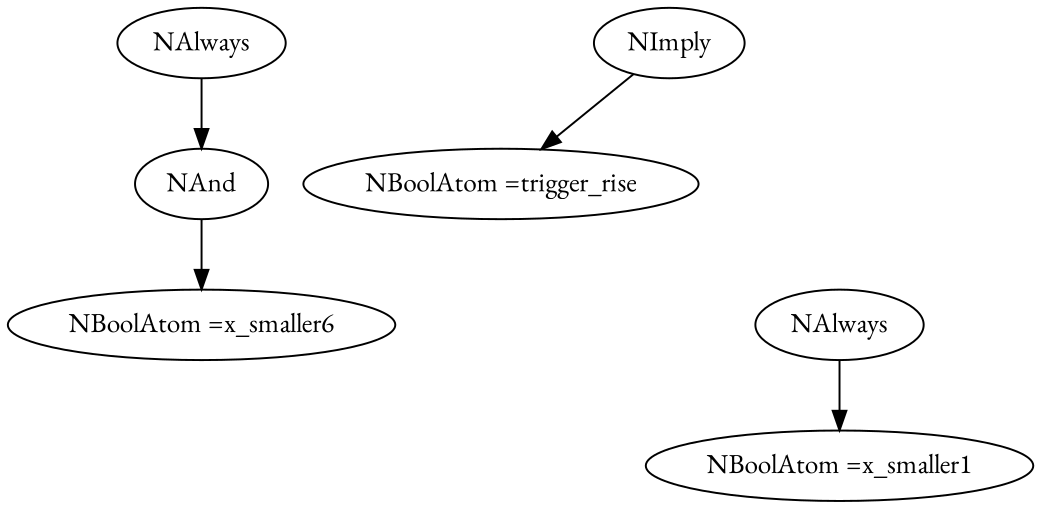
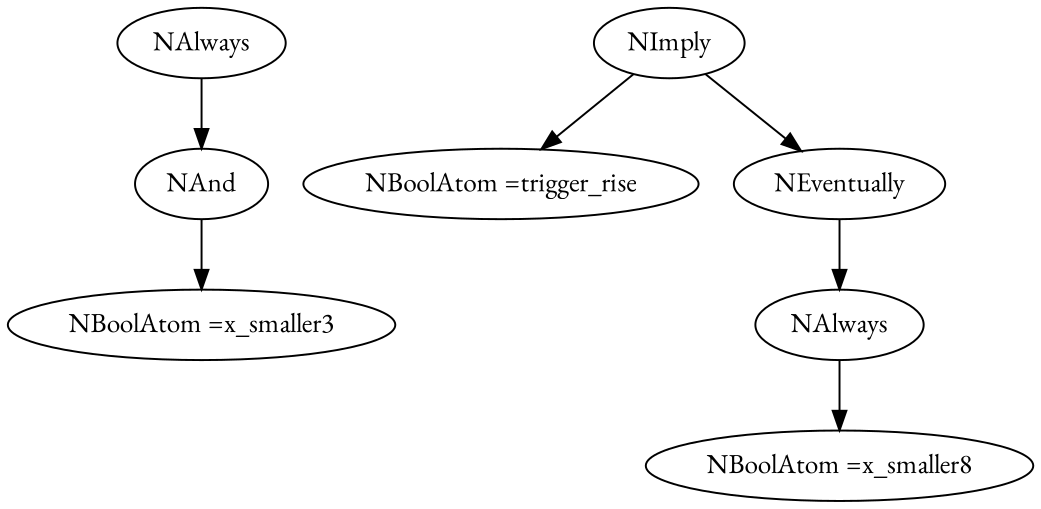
  digraph {
    fontname="EB Garamond"
    node [fontname="EB Garamond"]
    edge [fontname="EB Garamond"]
    n1 [label=NAlways]
    n2 [label=NAnd]
-   n3 [label="NBoolAtom =x_smaller6"]
+   n3 [label="NBoolAtom =x_smaller3"]
    n4 [label=NImply]
    n5 [label="NBoolAtom =trigger_rise"]
+   n6 [label=NEventually]
    n7 [label=NAlways]
-   n8 [label="NBoolAtom =x_smaller1"]
+   n8 [label="NBoolAtom =x_smaller8"]
    n1 -> n2
    n2 -> n3
    n4 -> n5
+   n4 -> n6
+   n6 -> n7
    n7 -> n8
  }
